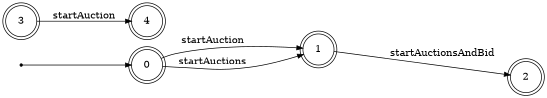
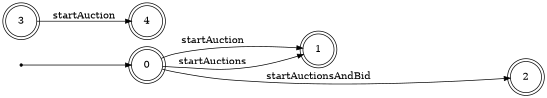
  digraph {
    rankdir=LR
    ranksep=0.5
    node [fontsize=14.0 shape=doublecircle]
    edge [arrowsize=0.85 fontsize=14.0]
    Initial [shape=point]
    0
    1
    2
    3
    4
    Initial -> 0 [fontsize=""]
    0 -> 1 [label=" startAuction "]
    0 -> 1 [label=" startAuctions "]
-   1 -> 2 [label=" startAuctionsAndBid "]
+   0 -> 2 [label=" startAuctionsAndBid "]
    3 -> 4 [label=" startAuction "]
  }
